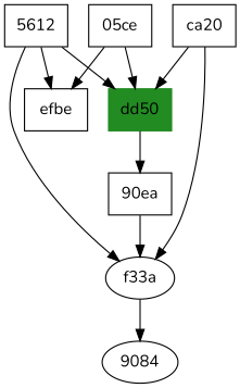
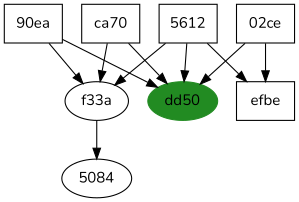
  digraph {
    fontname=Nunito
    node [fontname=Nunito shape=box]
    edge [fontname=Nunito]
-   dd50 [color=forestgreen fillcolor=forestgreen style=filled]
+   dd50 [color=forestgreen fillcolor=forestgreen shape=ellipse style=filled]
    5612
    f33a [shape=ellipse]
    efbe
-   9084 [shape=ellipse]
-   "02ce" [label="05ce"]
+   9084 [shape=ellipse label=5084]
+   "02ce"
    "90ea"
-   ca70 [label=ca20]
+   ca70
    5612 -> dd50
    5612 -> f33a
    5612 -> efbe
    f33a -> 9084
    "02ce" -> dd50
    "02ce" -> efbe
-   dd50 -> "90ea"
+   "90ea" -> dd50
    "90ea" -> f33a
    ca70 -> dd50
    ca70 -> f33a
  }
